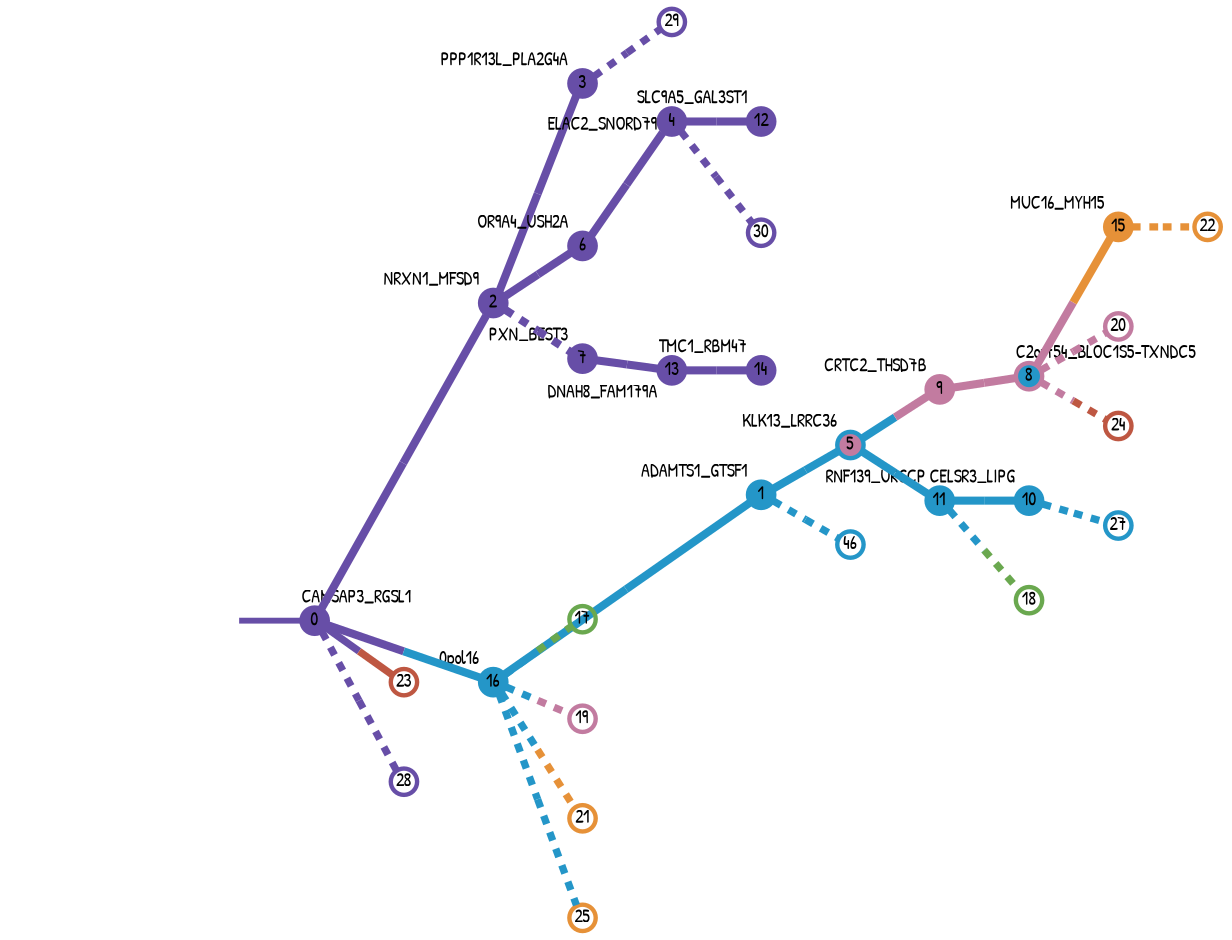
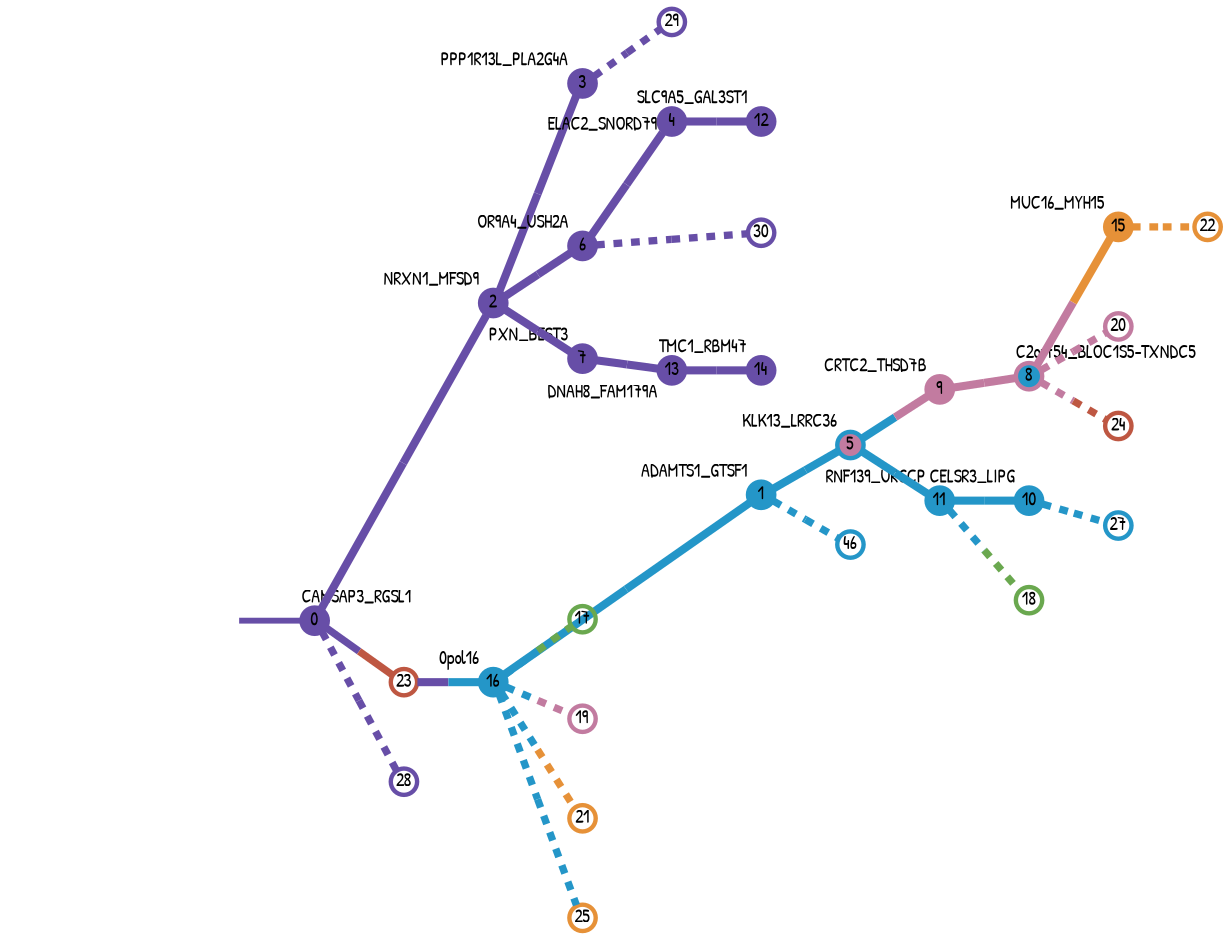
  strict digraph {
    fontname="Patrick Hand"
    forcelabels=true
    nodesep=0.7
    rankdir=LR
    ranksep=0.6
    splines=false
    node [color="#674ea7ff" fillcolor="#674ea7ff" fixedsize=true fontname="Patrick Hand" fontsize="12pt" penwidth=3 shape=circle style=filled]
    edge [arrowsize=0 color="#674ea7ff;0.5:#674ea7ff" fontname="Patrick Hand" minlen=1.0714285373687744 penwidth=5.5 style=solid]
    0 [height=0.25 xlabel=CAMSAP3_RGSL1]
    2 [height=0.25 xlabel=NRXN1_MFSD9]
    16 [color="#2496c8ff" fillcolor="#2496c8ff" height=0.25 xlabel="0pol16"]
    23 [color="#be5742ff" fillcolor="#be5742ff" height=0.25 style=solid]
    28 [height=0.25 style=solid]
    3 [height=0.25 xlabel=PPP1R13L_PLA2G4A]
    6 [height=0.25 xlabel=OR9A4_USH2A]
    7 [height=0.25 xlabel=PXN_BEST3]
    1 [color="#2496c8ff" fillcolor="#2496c8ff" height=0.25 xlabel=ADAMTS1_GTSF1]
    17 [color="#6aa84fff" fillcolor="#6aa84fff" height=0.25 style=solid]
    19 [color="#c27ba0ff" fillcolor="#c27ba0ff" height=0.25 style=solid]
    21 [color="#e69138ff" fillcolor="#e69138ff" height=0.25 style=solid]
    25 [color="#e69138ff" fillcolor="#2496c8ff" height=0.25 style=solid]
    29 [height=0.25 style=solid]
    4 [height=0.25 xlabel=ELAC2_SNORD79]
    13 [height=0.25 xlabel=DNAH8_FAM179A]
    5 [color="#2496c8ff" fillcolor="#c27ba0ff" height=0.25 xlabel=KLK13_LRRC36]
    n18 [color="#2496c8ff" fillcolor="#2496c8ff" height=0.25 label=46 style=solid]
    9 [color="#c27ba0ff" fillcolor="#c27ba0ff" height=0.25 xlabel=CRTC2_THSD7B]
    11 [color="#2496c8ff" fillcolor="#2496c8ff" height=0.25 xlabel=RNF139_URGCP]
    8 [color="#c27ba0ff" fillcolor="#2496c8ff" height=0.25 xlabel="C2orf54_BLOC1S5-TXNDC5"]
    10 [color="#2496c8ff" fillcolor="#2496c8ff" height=0.25 xlabel=CELSR3_LIPG]
    18 [color="#6aa84fff" fillcolor="#6aa84fff" height=0.25 style=solid]
    12 [height=0.25 xlabel=SLC9A5_GAL3ST1]
    30 [height=0.25 style=solid]
    14 [height=0.25 xlabel=TMC1_RBM47]
    15 [color="#e69138ff" fillcolor="#e69138ff" height=0.25 xlabel=MUC16_MYH15]
    20 [color="#c27ba0ff" fillcolor="#c27ba0ff" height=0.25 style=solid]
    24 [color="#be5742ff" fillcolor="#be5742ff" height=0.25 style=solid]
    27 [color="#2496c8ff" fillcolor="#2496c8ff" height=0.25 style=solid]
    22 [color="#e69138ff" fillcolor="#e69138ff" height=0.25 style=solid]
    normal [style=invis xlabel=CAMSAP3_RGSL1 color="" fillcolor="" fixedsize="" fontsize="" shape=""]
    0 -> 2 [minlen=2.0]
-   0 -> 16 [color="#674ea7ff;0.5:#2496c8ff"]
+   23 -> 16 [color="#674ea7ff;0.5:#2496c8ff"]
    0 -> 23 [color="#674ea7ff;0.5:#be5742ff" penwidth=5]
    0 -> 28 [penwidth=5 style=dashed]
    2 -> 3 [minlen=1.914285659790039]
    2 -> 6 [minlen=1.4571428298950195]
-   2 -> 7 [minlen=1.3142857551574707 style=dashed]
+   2 -> 7 [minlen=1.3142857551574707]
    16 -> 1 [color="#2496c8ff;0.5:#2496c8ff" minlen=3.0]
    16 -> 17 [color="#2496c8ff;0.5:#6aa84fff" penwidth=5 style=dashed]
    16 -> 19 [color="#2496c8ff;0.5:#c27ba0ff" penwidth=5 style=dashed]
    16 -> 21 [color="#2496c8ff;0.5:#e69138ff" penwidth=5 style=dashed]
    16 -> 25 [color="#2496c8ff;0.5:#2496c8ff" penwidth=5 style=dashed]
    3 -> 29 [penwidth=5 style=dashed]
    6 -> 4 [minlen=1.5714285373687744]
    7 -> 13 [minlen=1.1428570747375488]
    1 -> 5 [color="#2496c8ff;0.5:#2496c8ff" minlen=1.4571428298950195]
    1 -> n18 [color="#2496c8ff;0.5:#2496c8ff" penwidth=5 style=dashed]
    4 -> 12 [minlen=1.1714285612106323]
-   4 -> 30 [penwidth=5 style=dashed]
+   6 -> 30 [penwidth=5 style=dashed]
    13 -> 14 [minlen=1.1428570747375488]
    5 -> 9 [color="#2496c8ff;0.5:#c27ba0ff" minlen=1.2285714149475098]
    5 -> 11 [color="#2496c8ff;0.5:#2496c8ff" minlen=1.2000000476837158]
    9 -> 8 [color="#c27ba0ff;0.5:#c27ba0ff" minlen=1.2857142686843872]
    11 -> 10 [color="#2496c8ff;0.5:#2496c8ff" minlen=1.2000000476837158]
    11 -> 18 [color="#2496c8ff;0.5:#6aa84fff" penwidth=5 style=dashed]
    8 -> 15 [color="#c27ba0ff;0.5:#e69138ff" minlen=1.1428570747375488]
    8 -> 20 [color="#c27ba0ff;0.5:#c27ba0ff" penwidth=5 style=dashed]
    8 -> 24 [color="#c27ba0ff;0.5:#be5742ff" penwidth=5 style=dashed]
    10 -> 27 [color="#2496c8ff;0.5:#2496c8ff" penwidth=5 style=dashed]
    15 -> 22 [color="#e69138ff;0.5:#e69138ff" penwidth=5 style=dashed]
    normal -> 0 [color="#674ea7ff" penwidth=4 minlen=""]
  }
